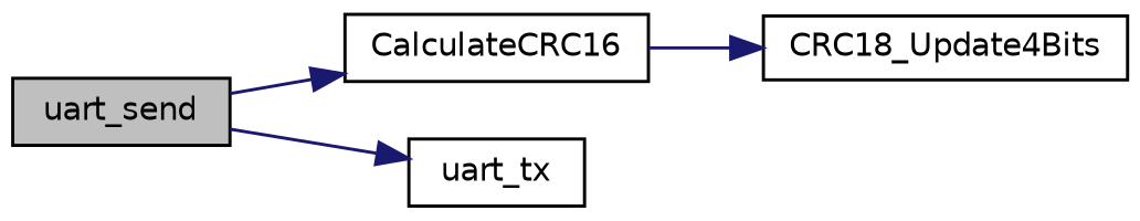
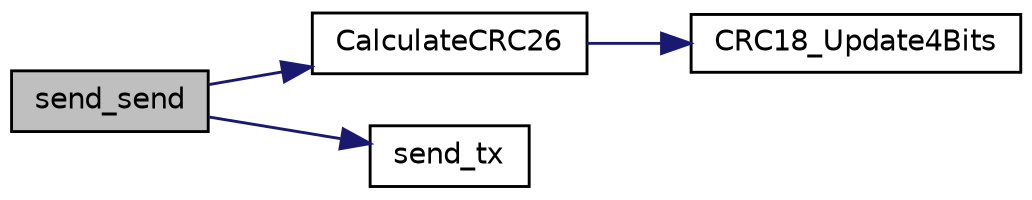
  digraph {
    rankdir=LR
    node [color=black fillcolor=white fontname=Helvetica fontsize=10 shape=record style=filled]
    edge [color=midnightblue fontname=Helvetica fontsize=10 labelfontname=Helvetica labelfontsize=10 style=solid]
-   n1 [fillcolor=grey75 fontcolor=black height=0.2 label=uart_send width=0.4]
-   n2 [height=0.2 label=CalculateCRC16 width=0.4]
-   n3 [height=0.2 label=uart_tx width=0.4]
+   n1 [fillcolor=grey75 fontcolor=black height=0.2 label=send_send width=0.4]
+   n2 [height=0.2 label=CalculateCRC26 width=0.4]
+   n3 [height=0.2 label=send_tx width=0.4]
    n4 [height=0.2 label=CRC18_Update4Bits width=0.4]
    n1 -> n2
    n1 -> n3
    n2 -> n4
  }
